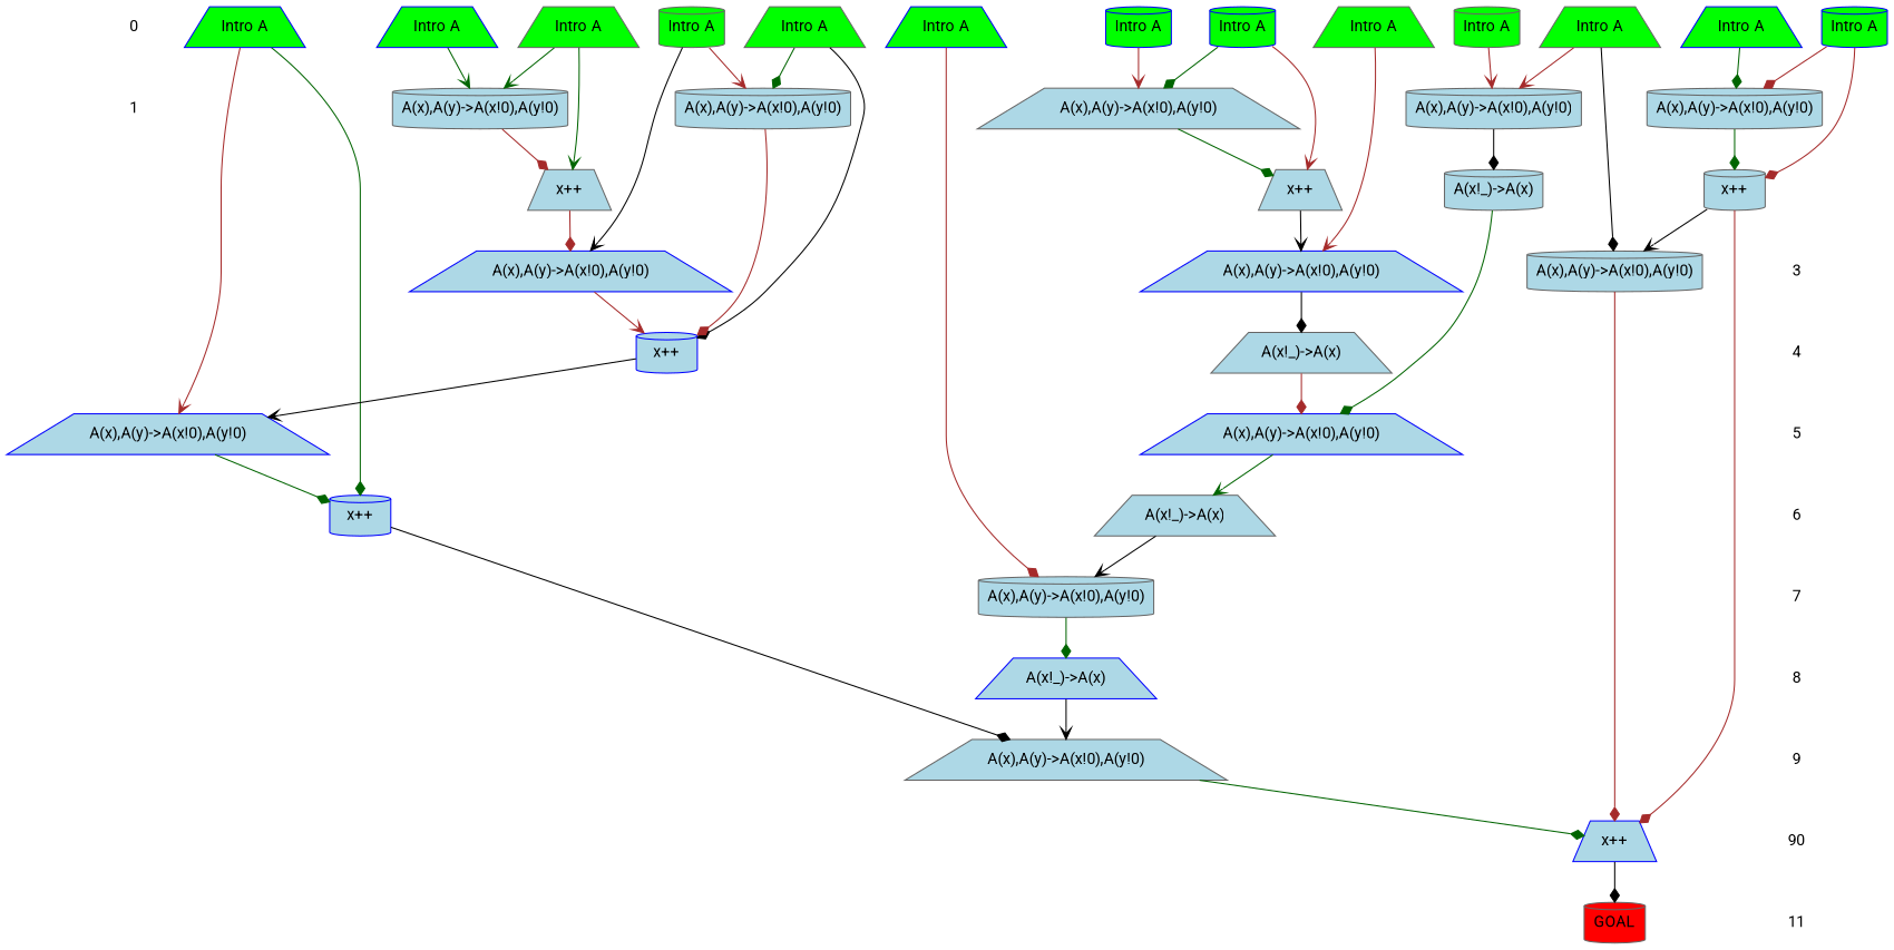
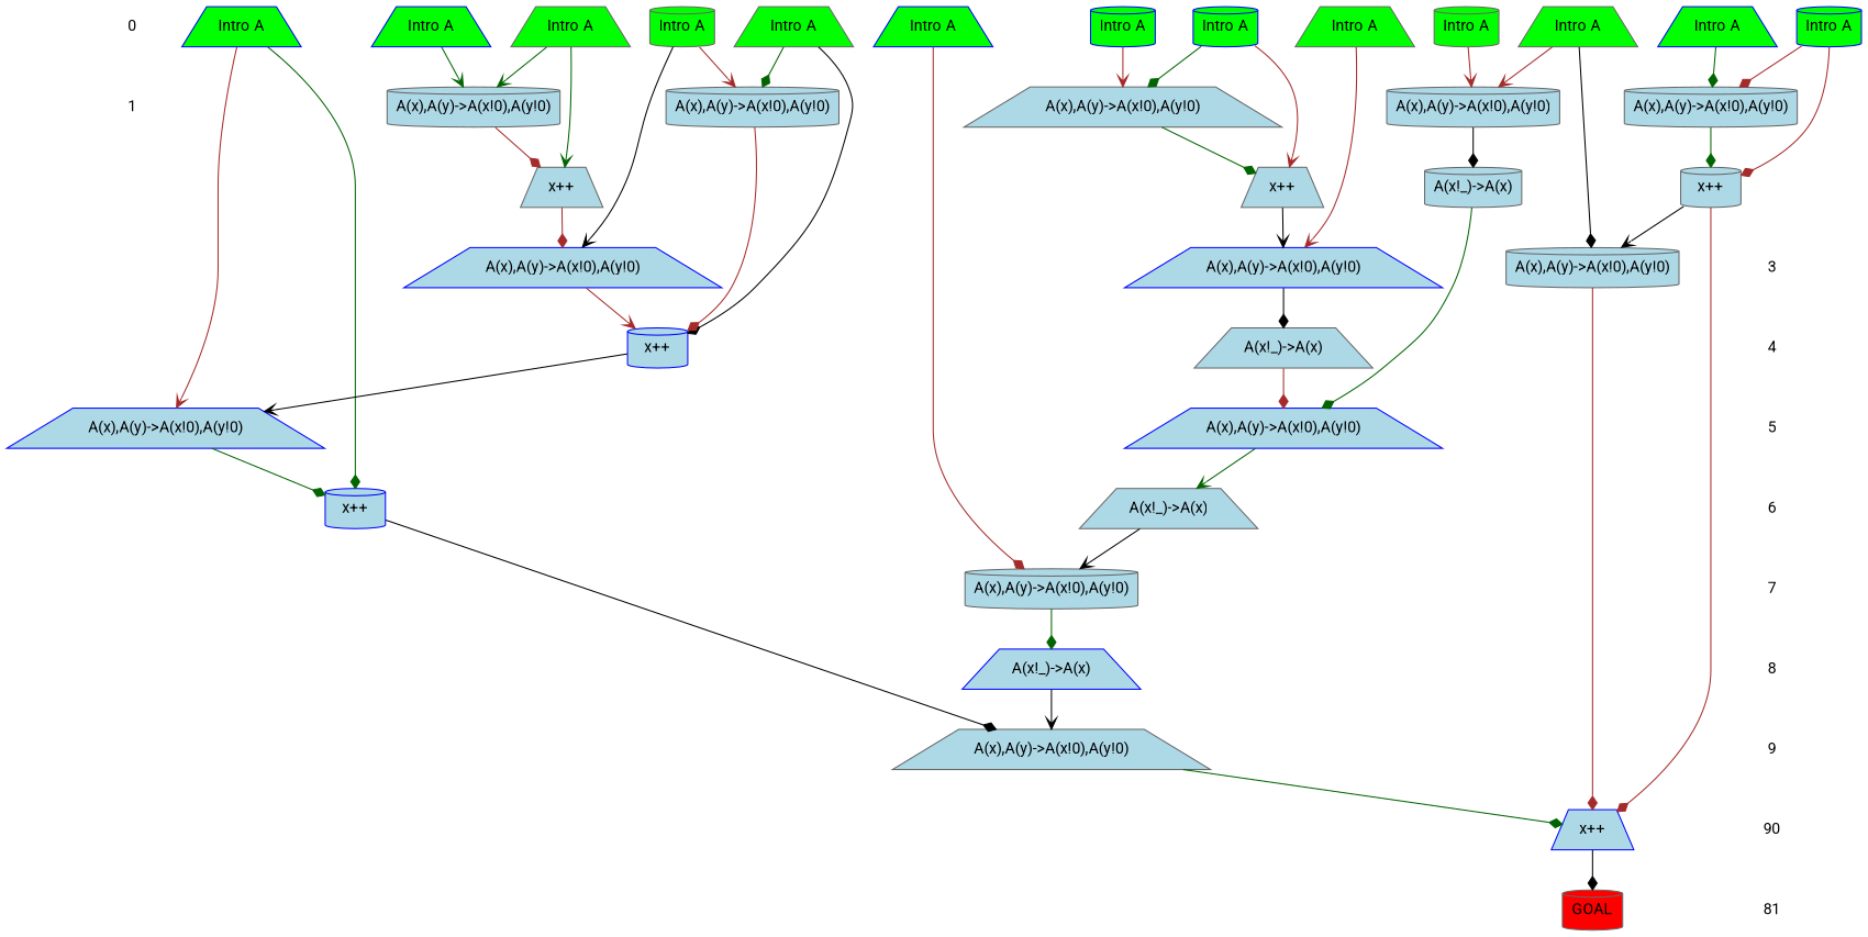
  digraph {
    fontname=Roboto
    ranksep=.5
    node [color=gray40 fontname=Roboto shape=trapezium fillcolor=lightblue style=filled]
    edge [fontname=Roboto arrowhead=diamond color=brown]
    0 [shape=plaintext fillcolor="" style=""]
    n2 [color=blue fillcolor=green label="Intro A"]
    n3 [color=blue fillcolor=green label="Intro A"]
    n4 [fillcolor=green label="Intro A"]
    n5 [fillcolor=green label="Intro A" shape=cylinder]
    n6 [fillcolor=green label="Intro A" shape=cylinder]
    n7 [fillcolor=green label="Intro A"]
    n8 [color=blue fillcolor=green label="Intro A" shape=cylinder]
    n9 [color=blue fillcolor=green label="Intro A"]
    n10 [fillcolor=green label="Intro A"]
    n11 [color=blue fillcolor=green label="Intro A" shape=cylinder]
    n12 [fillcolor=green label="Intro A"]
    n13 [color=blue fillcolor=green label="Intro A"]
    n14 [color=blue fillcolor=green label="Intro A" shape=cylinder]
    1 [shape=plaintext fillcolor="" style=""]
    n16 [label="A(x),A(y)->A(x!0),A(y!0)" shape=cylinder]
    n17 [label="A(x),A(y)->A(x!0),A(y!0)"]
    n18 [label="A(x),A(y)->A(x!0),A(y!0)" shape=cylinder]
    n19 [label="A(x),A(y)->A(x!0),A(y!0)" shape=cylinder]
    n20 [label="A(x),A(y)->A(x!0),A(y!0)" shape=cylinder]
    n21 [label="x++"]
    n22 [label="x++"]
    n23 [label="A(x!_)->A(x)" shape=cylinder]
    n24 [label="x++" shape=cylinder]
    3 [color=blue shape=plaintext fillcolor="" style=""]
    n26 [color=blue label="A(x),A(y)->A(x!0),A(y!0)"]
    n27 [color=blue label="A(x),A(y)->A(x!0),A(y!0)"]
    n28 [label="A(x),A(y)->A(x!0),A(y!0)" shape=cylinder]
    4 [shape=plaintext fillcolor="" style=""]
    n30 [color=blue label="x++" shape=cylinder]
    n31 [label="A(x!_)->A(x)"]
    5 [color=blue shape=plaintext fillcolor="" style=""]
    n33 [color=blue label="A(x),A(y)->A(x!0),A(y!0)"]
    n34 [color=blue label="A(x),A(y)->A(x!0),A(y!0)"]
    6 [shape=plaintext fillcolor="" style=""]
    n36 [color=blue label="x++" shape=cylinder]
    n37 [label="A(x!_)->A(x)"]
    7 [color=blue shape=plaintext fillcolor="" style=""]
    n39 [label="A(x),A(y)->A(x!0),A(y!0)" shape=cylinder]
    8 [color=blue shape=plaintext fillcolor="" style=""]
    n41 [color=blue label="A(x!_)->A(x)"]
    9 [color=blue shape=plaintext fillcolor="" style=""]
    n43 [label="A(x),A(y)->A(x!0),A(y!0)"]
    n44 [label=90 shape=plaintext fillcolor="" style=""]
    n45 [color=blue label="x++"]
-   11 [shape=plaintext fillcolor="" style=""]
+   11 [shape=plaintext label=81 fillcolor="" style=""]
    n47 [fillcolor=red label=GOAL shape=cylinder]
    subgraph sub_1 {
      rank=same
      0
      n2
      n3
      n4
      n5
      n6
      n7
      n8
      n9
      n10
      n11
      n12
      n13
      n14
    }
    subgraph sub_2 {
      rank=same
      1
      n16
      n17
      n18
      n19
      n20
    }
    subgraph sub_3 {
      rank=same
      n21
      n22
      n23
      n24
    }
    subgraph sub_4 {
      rank=same
      3
      n26
      n27
      n28
    }
    subgraph sub_5 {
      rank=same
      4
      n30
      n31
    }
    subgraph sub_6 {
      rank=same
      5
      n33
      n34
    }
    subgraph sub_7 {
      rank=same
      6
      n36
      n37
    }
    subgraph sub_8 {
      rank=same
      7
      n39
    }
    subgraph sub_9 {
      rank=same
      8
      n41
    }
    subgraph sub_10 {
      rank=same
      9
      n43
    }
    subgraph sub_11 {
      rank=same
      n44
      n45
    }
    subgraph sub_12 {
      rank=same
      11
      n47
    }
    0 -> 1 [style=invis arrowhead="" color=""]
    n2 -> n33 [arrowhead=vee]
    n2 -> n36 [color=darkgreen]
    n3 -> n16 [arrowhead=vee color=darkgreen]
    n4 -> n18 [color=darkgreen]
    n4 -> n30 [color=black]
    n5 -> n18 [arrowhead=vee]
    n5 -> n26 [arrowhead=vee color=black]
    n6 -> n19 [arrowhead=vee]
    n7 -> n19 [arrowhead=vee]
    n7 -> n28 [color=black]
    n8 -> n17 [color=darkgreen]
    n8 -> n21 [arrowhead=vee]
    n9 -> n39
    n10 -> n16 [arrowhead=vee color=darkgreen]
    n10 -> n22 [arrowhead=vee color=darkgreen]
    n11 -> n17 [arrowhead=vee]
    n12 -> n27 [arrowhead=vee]
    n13 -> n20 [color=darkgreen]
    n14 -> n20
    n14 -> n24
    n16 -> n22
    n17 -> n21 [color=darkgreen]
    n18 -> n30
    n19 -> n23 [color=black]
    n20 -> n24 [color=darkgreen]
    n21 -> n27 [arrowhead=vee color=black]
    n22 -> n26
    n23 -> n34 [color=darkgreen]
    n24 -> n28 [arrowhead=vee color=black]
    n24 -> n45
    3 -> 4 [style=invis arrowhead="" color=""]
    n26 -> n30 [arrowhead=vee]
    n27 -> n31 [color=black]
    n28 -> n45
    4 -> 5 [style=invis arrowhead="" color=""]
    n30 -> n33 [arrowhead=vee color=black]
    n31 -> n34
    5 -> 6 [style=invis arrowhead="" color=""]
    n33 -> n36 [color=darkgreen]
    n34 -> n37 [arrowhead=vee color=darkgreen]
    6 -> 7 [style=invis arrowhead="" color=""]
    n36 -> n43 [color=black]
    n37 -> n39 [arrowhead=vee color=black]
    7 -> 8 [style=invis arrowhead="" color=""]
    n39 -> n41 [color=darkgreen]
    8 -> 9 [style=invis arrowhead="" color=""]
    n41 -> n43 [arrowhead=vee color=black]
    9 -> n44 [style=invis arrowhead="" color=""]
    n43 -> n45 [color=darkgreen]
    n44 -> 11 [style=invis arrowhead="" color=""]
    n45 -> n47 [color=black]
  }
